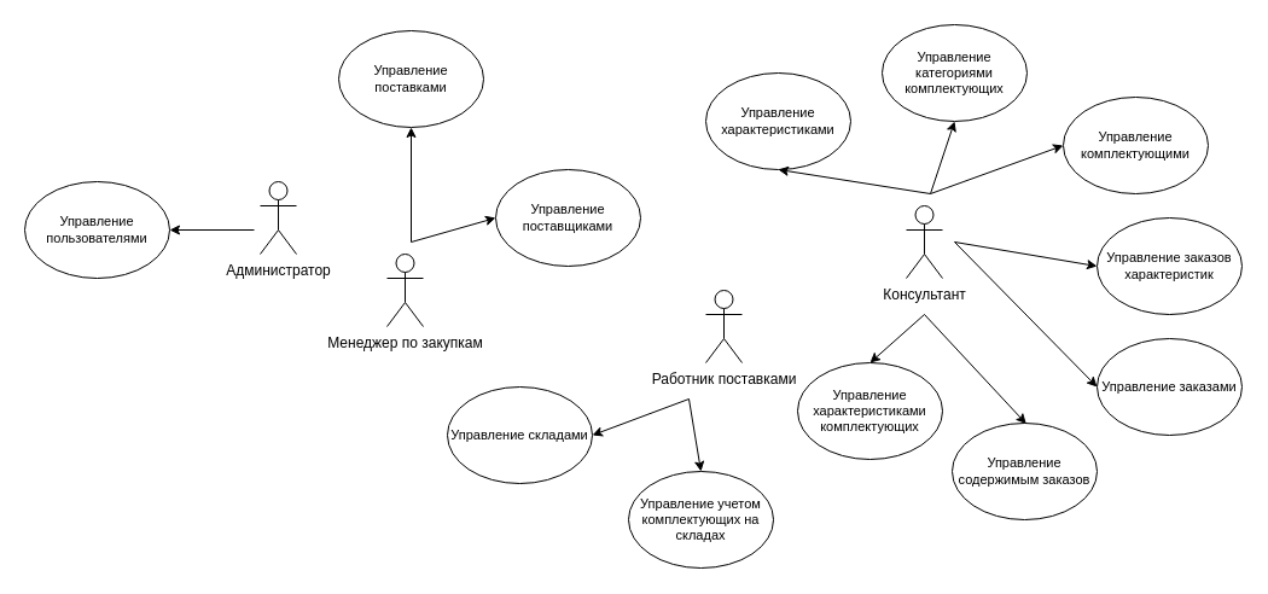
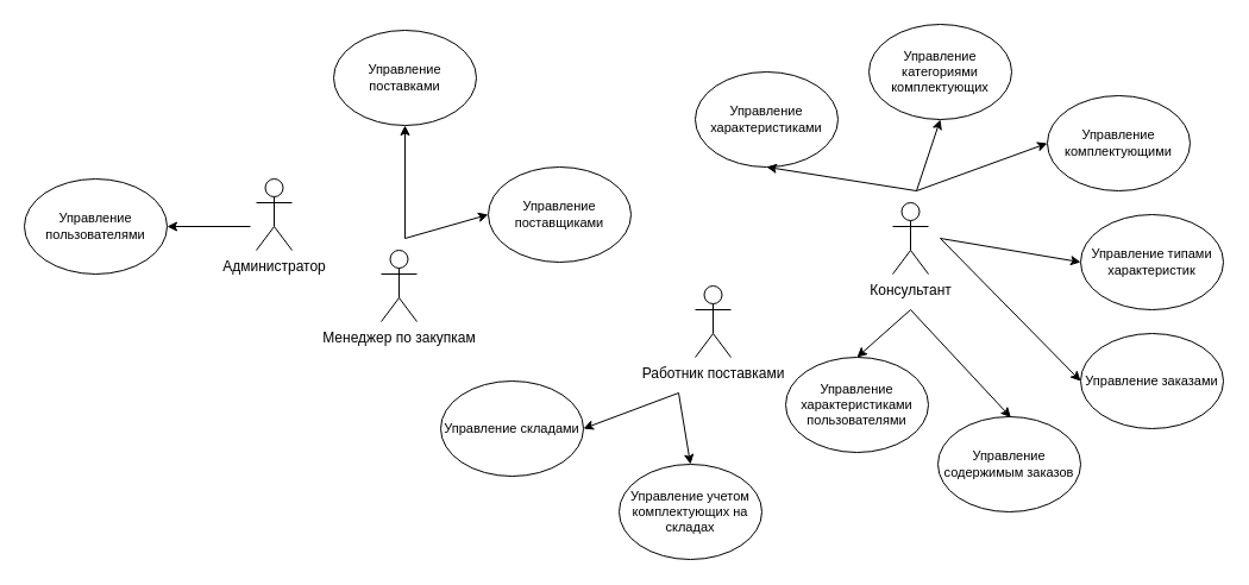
  <mxCell id="0" />
  <mxCell id="1" parent="0" />
  <mxCell id="2" value="Консультант" style="shape=umlActor;verticalLabelPosition=bottom;verticalAlign=top;html=1;" parent="1" vertex="1"><mxGeometry x="750" y="170" width="30" height="60" as="geometry" /></mxCell>
  <mxCell id="3" value="Работник поставками" style="shape=umlActor;verticalLabelPosition=bottom;verticalAlign=top;html=1;" parent="1" vertex="1"><mxGeometry x="584" y="240" width="30" height="60" as="geometry" /></mxCell>
  <mxCell id="4" value="Менеджер по закупкам" style="shape=umlActor;verticalLabelPosition=bottom;verticalAlign=top;html=1;" parent="1" vertex="1"><mxGeometry x="320" y="210" width="30" height="60" as="geometry" /></mxCell>
  <mxCell id="5" value="Администратор" style="shape=umlActor;verticalLabelPosition=bottom;verticalAlign=top;html=1;" parent="1" vertex="1"><mxGeometry x="215" y="150" width="30" height="60" as="geometry" /></mxCell>
  <mxCell id="6" value="&lt;font style=&quot;font-size: 11px;&quot;&gt;Управление пользователями&lt;/font&gt;" style="ellipse;whiteSpace=wrap;html=1;fontSize=7;" parent="1" vertex="1"><mxGeometry x="20" y="150" width="120" height="80" as="geometry" /></mxCell>
  <mxCell id="7" value="&lt;font style=&quot;font-size: 11px;&quot;&gt;Управление поставками&lt;/font&gt;" style="ellipse;whiteSpace=wrap;html=1;fontSize=7;" parent="1" vertex="1"><mxGeometry x="280" y="25" width="120" height="80" as="geometry" /></mxCell>
  <mxCell id="8" value="&lt;font style=&quot;font-size: 11px;&quot;&gt;Управление поставщиками&lt;/font&gt;" style="ellipse;whiteSpace=wrap;html=1;fontSize=7;" parent="1" vertex="1"><mxGeometry x="410" y="140" width="120" height="80" as="geometry" /></mxCell>
  <mxCell id="9" value="&lt;font style=&quot;font-size: 11px;&quot;&gt;Управление категориями комплектующих&lt;/font&gt;" style="ellipse;whiteSpace=wrap;html=1;fontSize=7;" parent="1" vertex="1"><mxGeometry x="730" y="20" width="120" height="80" as="geometry" /></mxCell>
  <mxCell id="10" value="&lt;font style=&quot;font-size: 11px;&quot;&gt;Управление комплектующими&lt;/font&gt;" style="ellipse;whiteSpace=wrap;html=1;fontSize=7;" parent="1" vertex="1"><mxGeometry x="880" y="80" width="120" height="80" as="geometry" /></mxCell>
- <mxCell id="11" value="&lt;font style=&quot;font-size: 11px;&quot;&gt;Управление заказов характеристик&lt;/font&gt;" style="ellipse;whiteSpace=wrap;html=1;fontSize=7;" parent="1" vertex="1"><mxGeometry x="908" y="180" width="120" height="80" as="geometry" /></mxCell>
+ <mxCell id="11" value="&lt;font style=&quot;font-size: 11px;&quot;&gt;Управление типами характеристик&lt;/font&gt;" style="ellipse;whiteSpace=wrap;html=1;fontSize=7;" parent="1" vertex="1"><mxGeometry x="908" y="180" width="120" height="80" as="geometry" /></mxCell>
  <mxCell id="12" value="&lt;font style=&quot;font-size: 11px;&quot;&gt;Управление складами&lt;/font&gt;" style="ellipse;whiteSpace=wrap;html=1;fontSize=7;" parent="1" vertex="1"><mxGeometry x="370" y="320" width="120" height="80" as="geometry" /></mxCell>
  <mxCell id="13" value="&lt;font style=&quot;font-size: 11px;&quot;&gt;Управление учетом комплектующих на складах&lt;/font&gt;" style="ellipse;whiteSpace=wrap;html=1;fontSize=7;" parent="1" vertex="1"><mxGeometry x="520" y="390" width="120" height="80" as="geometry" /></mxCell>
  <mxCell id="14" value="&lt;font style=&quot;font-size: 11px;&quot;&gt;Управление характеристиками&lt;/font&gt;" style="ellipse;whiteSpace=wrap;html=1;fontSize=7;" parent="1" vertex="1"><mxGeometry x="584" y="60" width="120" height="80" as="geometry" /></mxCell>
  <mxCell id="15" value="&lt;font style=&quot;font-size: 11px;&quot;&gt;Управление содержимым заказов&lt;/font&gt;" style="ellipse;whiteSpace=wrap;html=1;fontSize=7;" parent="1" vertex="1"><mxGeometry x="788" y="350" width="120" height="80" as="geometry" /></mxCell>
  <mxCell id="16" value="&lt;font style=&quot;font-size: 11px;&quot;&gt;Управление заказами&lt;/font&gt;" style="ellipse;whiteSpace=wrap;html=1;fontSize=7;" parent="1" vertex="1"><mxGeometry x="908" y="280" width="120" height="80" as="geometry" /></mxCell>
- <mxCell id="17" value="&lt;font style=&quot;font-size: 11px;&quot;&gt;Управление характеристиками комплектующих&lt;/font&gt;" style="ellipse;whiteSpace=wrap;html=1;fontSize=7;" parent="1" vertex="1"><mxGeometry x="660" y="300" width="120" height="80" as="geometry" /></mxCell>
+ <mxCell id="17" value="&lt;font style=&quot;font-size: 11px;&quot;&gt;Управление характеристиками пользователями&lt;/font&gt;" style="ellipse;whiteSpace=wrap;html=1;fontSize=7;" parent="1" vertex="1"><mxGeometry x="660" y="300" width="120" height="80" as="geometry" /></mxCell>
  <mxCell id="18" value="" style="endArrow=classic;html=1;rounded=0;entryX=1;entryY=0.5;entryDx=0;entryDy=0;" edge="1" parent="1" target="6"><mxGeometry width="50" height="50" relative="1" as="geometry"><mxPoint x="210" y="190" as="sourcePoint" /><mxPoint x="150" y="220" as="targetPoint" /></mxGeometry></mxCell>
  <mxCell id="19" value="" style="endArrow=classic;html=1;rounded=0;entryX=0.5;entryY=1;entryDx=0;entryDy=0;" edge="1" parent="1" target="7"><mxGeometry width="50" height="50" relative="1" as="geometry"><mxPoint x="340" y="200" as="sourcePoint" /><mxPoint x="400" y="150" as="targetPoint" /></mxGeometry></mxCell>
  <mxCell id="20" value="" style="endArrow=classic;html=1;rounded=0;entryX=0;entryY=0.5;entryDx=0;entryDy=0;" edge="1" parent="1" target="8"><mxGeometry width="50" height="50" relative="1" as="geometry"><mxPoint x="340" y="200" as="sourcePoint" /><mxPoint x="400" y="190" as="targetPoint" /></mxGeometry></mxCell>
  <mxCell id="21" value="" style="endArrow=classic;html=1;rounded=0;entryX=0.5;entryY=0;entryDx=0;entryDy=0;" edge="1" parent="1" target="13"><mxGeometry width="50" height="50" relative="1" as="geometry"><mxPoint x="570" y="330" as="sourcePoint" /><mxPoint x="560" y="280" as="targetPoint" /></mxGeometry></mxCell>
  <mxCell id="22" value="" style="endArrow=classic;html=1;rounded=0;entryX=1;entryY=0.5;entryDx=0;entryDy=0;" edge="1" parent="1" target="12"><mxGeometry width="50" height="50" relative="1" as="geometry"><mxPoint x="570" y="330" as="sourcePoint" /><mxPoint x="490" y="300" as="targetPoint" /></mxGeometry></mxCell>
  <mxCell id="23" value="" style="endArrow=classic;html=1;rounded=0;entryX=0.5;entryY=1;entryDx=0;entryDy=0;" edge="1" parent="1" target="9"><mxGeometry width="50" height="50" relative="1" as="geometry"><mxPoint x="770" y="160" as="sourcePoint" /><mxPoint x="820" y="110" as="targetPoint" /></mxGeometry></mxCell>
  <mxCell id="24" value="" style="endArrow=classic;html=1;rounded=0;entryX=0.5;entryY=1;entryDx=0;entryDy=0;" edge="1" parent="1" target="14"><mxGeometry width="50" height="50" relative="1" as="geometry"><mxPoint x="770" y="160" as="sourcePoint" /><mxPoint x="720" y="170" as="targetPoint" /></mxGeometry></mxCell>
  <mxCell id="25" value="" style="endArrow=classic;html=1;rounded=0;entryX=0;entryY=0.5;entryDx=0;entryDy=0;" edge="1" parent="1" target="11"><mxGeometry width="50" height="50" relative="1" as="geometry"><mxPoint x="790" y="200" as="sourcePoint" /><mxPoint x="890" y="170" as="targetPoint" /></mxGeometry></mxCell>
  <mxCell id="26" value="" style="endArrow=classic;html=1;rounded=0;entryX=0;entryY=0.5;entryDx=0;entryDy=0;" edge="1" parent="1" target="10"><mxGeometry width="50" height="50" relative="1" as="geometry"><mxPoint x="770" y="160" as="sourcePoint" /><mxPoint x="870" y="150" as="targetPoint" /></mxGeometry></mxCell>
  <mxCell id="27" value="" style="endArrow=classic;html=1;rounded=0;entryX=0;entryY=0.5;entryDx=0;entryDy=0;" edge="1" parent="1" target="16"><mxGeometry width="50" height="50" relative="1" as="geometry"><mxPoint x="790" y="200" as="sourcePoint" /><mxPoint x="910" y="240" as="targetPoint" /></mxGeometry></mxCell>
  <mxCell id="28" value="" style="endArrow=classic;html=1;rounded=0;entryX=0.5;entryY=0;entryDx=0;entryDy=0;" edge="1" parent="1" target="17"><mxGeometry width="50" height="50" relative="1" as="geometry"><mxPoint x="765" y="260" as="sourcePoint" /><mxPoint x="815" y="280" as="targetPoint" /></mxGeometry></mxCell>
  <mxCell id="29" value="" style="endArrow=classic;html=1;rounded=0;entryX=0.511;entryY=0.007;entryDx=0;entryDy=0;entryPerimeter=0;" edge="1" parent="1" target="15"><mxGeometry width="50" height="50" relative="1" as="geometry"><mxPoint x="765" y="260" as="sourcePoint" /><mxPoint x="865" y="290" as="targetPoint" /></mxGeometry></mxCell>
